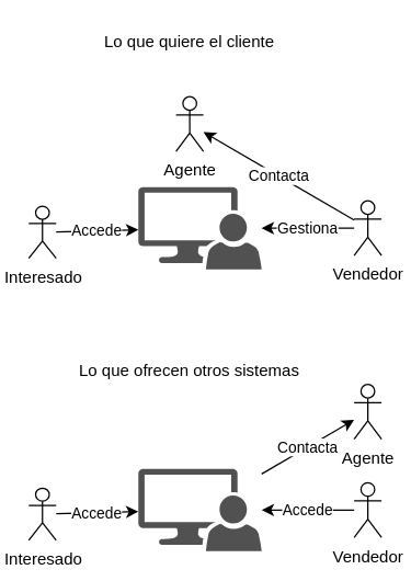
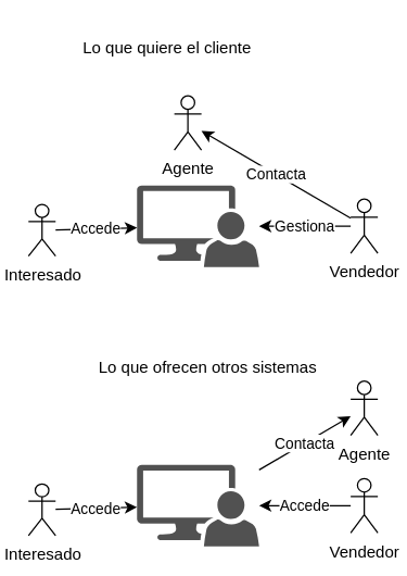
  <mxCell id="0" />
  <mxCell id="1" parent="0" />
  <mxCell id="2" value="" style="pointerEvents=1;shadow=0;dashed=0;html=1;strokeColor=none;labelPosition=center;verticalLabelPosition=bottom;verticalAlign=top;align=center;fillColor=#515151;shape=mxgraph.mscae.system_center.admin_console" parent="1" vertex="1"><mxGeometry x="100.5" y="341.71" width="90" height="60" as="geometry" /></mxCell>
  <mxCell id="3" value="Interesado" style="shape=umlActor;verticalLabelPosition=bottom;labelBackgroundColor=#ffffff;verticalAlign=top;html=1;outlineConnect=0;" parent="1" vertex="1"><mxGeometry x="20.5" y="355.71" width="20" height="38" as="geometry" /></mxCell>
  <mxCell id="4" value="Accede" style="endArrow=classic;html=1;" parent="1" source="3" target="2" edge="1"><mxGeometry width="50" height="50" relative="1" as="geometry"><mxPoint x="-109.5" y="511.71" as="sourcePoint" /><mxPoint x="-59.5" y="461.71" as="targetPoint" /></mxGeometry></mxCell>
  <mxCell id="5" value="Agente" style="shape=umlActor;verticalLabelPosition=bottom;labelBackgroundColor=#ffffff;verticalAlign=top;html=1;outlineConnect=0;" parent="1" vertex="1"><mxGeometry x="258" y="280" width="20" height="40" as="geometry" /></mxCell>
  <mxCell id="6" value="Accede" style="endArrow=classic;html=1;" parent="1" source="8" target="2" edge="1"><mxGeometry width="50" height="50" relative="1" as="geometry"><mxPoint x="225.5" y="371.71" as="sourcePoint" /><mxPoint x="340.5" y="391.71" as="targetPoint" /></mxGeometry></mxCell>
  <mxCell id="7" value="Contacta" style="endArrow=classic;html=1;" parent="1" source="2" target="5" edge="1"><mxGeometry width="50" height="50" relative="1" as="geometry"><mxPoint x="-169.5" y="495.71" as="sourcePoint" /><mxPoint x="-119.5" y="445.71" as="targetPoint" /></mxGeometry></mxCell>
  <mxCell id="8" value="Vendedor" style="shape=umlActor;verticalLabelPosition=bottom;labelBackgroundColor=#ffffff;verticalAlign=top;html=1;outlineConnect=0;" parent="1" vertex="1"><mxGeometry x="258" y="351.71" width="20" height="40" as="geometry" /></mxCell>
  <mxCell id="9" value="" style="pointerEvents=1;shadow=0;dashed=0;html=1;strokeColor=none;labelPosition=center;verticalLabelPosition=bottom;verticalAlign=top;align=center;fillColor=#515151;shape=mxgraph.mscae.system_center.admin_console" parent="1" vertex="1"><mxGeometry x="100.5" y="136" width="90" height="60" as="geometry" /></mxCell>
  <mxCell id="10" value="Interesado" style="shape=umlActor;verticalLabelPosition=bottom;labelBackgroundColor=#ffffff;verticalAlign=top;html=1;outlineConnect=0;" parent="1" vertex="1"><mxGeometry x="20.5" y="150" width="20" height="38" as="geometry" /></mxCell>
  <mxCell id="11" value="Accede" style="endArrow=classic;html=1;" parent="1" source="10" target="9" edge="1"><mxGeometry width="50" height="50" relative="1" as="geometry"><mxPoint x="-109.5" y="306" as="sourcePoint" /><mxPoint x="-59.5" y="256" as="targetPoint" /></mxGeometry></mxCell>
  <mxCell id="12" value="Agente" style="shape=umlActor;verticalLabelPosition=bottom;labelBackgroundColor=#ffffff;verticalAlign=top;html=1;outlineConnect=0;" parent="1" vertex="1"><mxGeometry x="128" y="70" width="20" height="40" as="geometry" /></mxCell>
  <mxCell id="13" value="Gestiona" style="endArrow=classic;html=1;" parent="1" source="15" target="9" edge="1"><mxGeometry width="50" height="50" relative="1" as="geometry"><mxPoint x="225.5" y="166" as="sourcePoint" /><mxPoint x="340.5" y="186" as="targetPoint" /></mxGeometry></mxCell>
  <mxCell id="14" value="Contacta" style="endArrow=classic;html=1;" parent="1" source="15" target="12" edge="1"><mxGeometry width="50" height="50" relative="1" as="geometry"><mxPoint x="-169.5" y="290" as="sourcePoint" /><mxPoint x="-119.5" y="240" as="targetPoint" /></mxGeometry></mxCell>
  <mxCell id="15" value="Vendedor" style="shape=umlActor;verticalLabelPosition=bottom;labelBackgroundColor=#ffffff;verticalAlign=top;html=1;outlineConnect=0;" parent="1" vertex="1"><mxGeometry x="258" y="146" width="20" height="40" as="geometry" /></mxCell>
- <mxCell id="16" value="Lo que ofrecen otros sistemas" style="text;html=1;strokeColor=none;fillColor=none;align=center;verticalAlign=middle;whiteSpace=wrap;rounded=0;" vertex="1" parent="1"><mxGeometry x="54.25" y="260" width="167.5" height="20" as="geometry" /></mxCell>
- <mxCell id="17" value="Lo que quiere el cliente" style="text;html=1;strokeColor=none;fillColor=none;align=center;verticalAlign=middle;whiteSpace=wrap;rounded=0;" vertex="1" parent="1"><mxGeometry x="54.25" y="20" width="167.5" height="20" as="geometry" /></mxCell>
+ <mxCell id="16" value="Lo que ofrecen otros sistemas" style="text;html=1;strokeColor=none;fillColor=none;align=center;verticalAlign=middle;whiteSpace=wrap;rounded=0;" vertex="1" parent="1"><mxGeometry x="69.25" y="260" width="167.5" height="20" as="geometry" /></mxCell>
+ <mxCell id="17" value="Lo que quiere el cliente" style="text;html=1;strokeColor=none;fillColor=none;align=center;verticalAlign=middle;whiteSpace=wrap;rounded=0;" vertex="1" parent="1"><mxGeometry x="39.25" y="25" width="167.5" height="20" as="geometry" /></mxCell>
